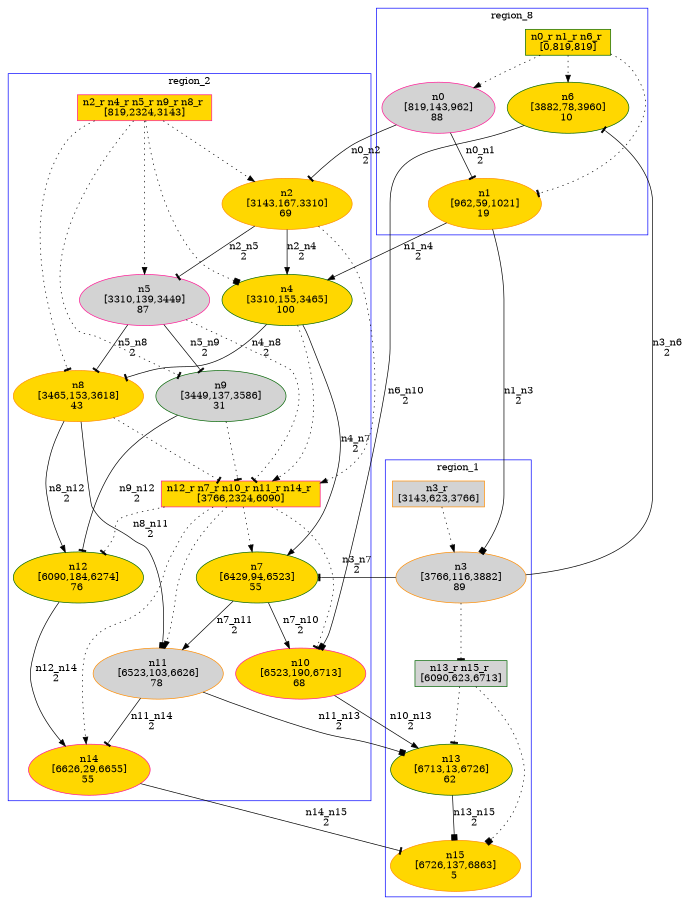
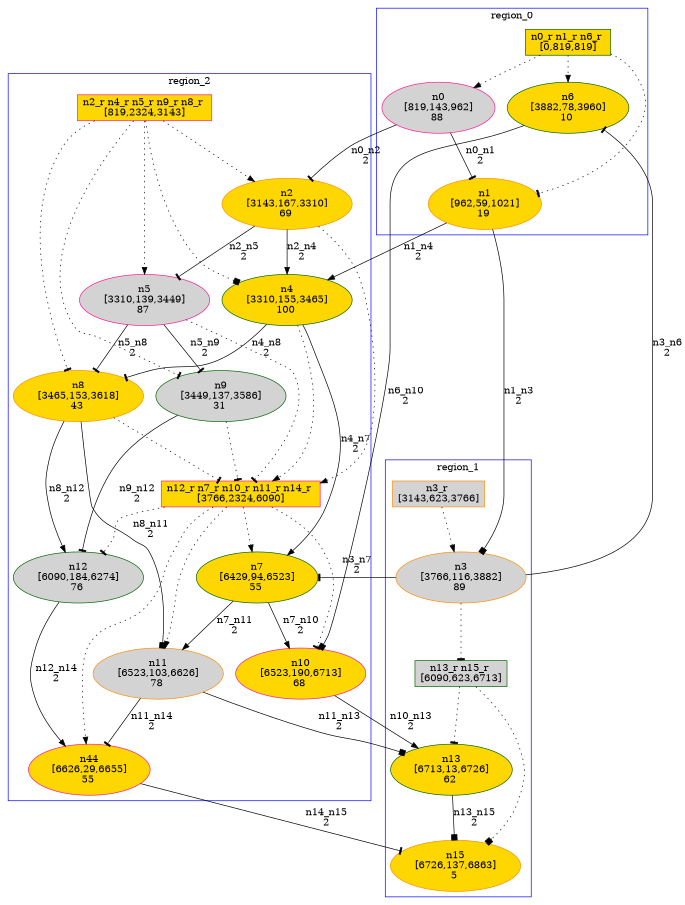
  digraph {
    node [color=darkgreen fillcolor=gold style=filled]
    edge [arrowhead=tee]
    n1 [label="n0_r n1_r n6_r \n[0,819,819]" shape=box]
    n2 [color=deeppink fillcolor=lightgrey label="n0\n[819,143,962]\n88 "]
    n3 [color=darkorange label="n1\n[962,59,1021]\n19 "]
    n4 [label="n6\n[3882,78,3960]\n10 "]
    n5 [color=darkorange fillcolor=lightgrey label="n3_r \n[3143,623,3766]" shape=box]
    n6 [color=darkorange fillcolor=lightgrey label="n3\n[3766,116,3882]\n89 "]
    n7 [fillcolor=lightgrey label="n13_r n15_r \n[6090,623,6713]" shape=box]
    n8 [label="n13\n[6713,13,6726]\n62 "]
    n9 [color=darkorange label="n15\n[6726,137,6863]\n5 "]
    n10 [color=deeppink label="n2_r n4_r n5_r n9_r n8_r \n[819,2324,3143]" shape=box]
    n11 [color=darkorange label="n2\n[3143,167,3310]\n69 "]
    n12 [label="n4\n[3310,155,3465]\n100 "]
    n13 [color=deeppink fillcolor=lightgrey label="n5\n[3310,139,3449]\n87 "]
    n14 [fillcolor=lightgrey label="n9\n[3449,137,3586]\n31 "]
    n15 [color=darkorange label="n8\n[3465,153,3618]\n43 "]
    n16 [color=deeppink label="n12_r n7_r n10_r n11_r n14_r \n[3766,2324,6090]" shape=box]
-   n17 [label="n12\n[6090,184,6274]\n76 "]
+   n17 [fillcolor=lightgrey label="n12\n[6090,184,6274]\n76 "]
    n18 [label="n7\n[6429,94,6523]\n55 "]
    n19 [color=deeppink label="n10\n[6523,190,6713]\n68 "]
    n20 [color=darkorange fillcolor=lightgrey label="n11\n[6523,103,6626]\n78 "]
-   n21 [color=deeppink label="n14\n[6626,29,6655]\n55 "]
+   n21 [color=deeppink label="n44\n[6626,29,6655]\n55 "]
    subgraph cluster_1 {
      color=blue
-     label=region_8
+     label=region_0
      stytle=filled
      n1
      n2
      n3
      n4
    }
    subgraph cluster_2 {
      color=blue
      label=region_1
      stytle=filled
      n5
      n6
      n7
      n8
      n9
    }
    subgraph cluster_3 {
      color=blue
      label=region_2
      stytle=filled
      n10
      n11
      n12
      n13
      n14
      n15
      n16
      n17
      n18
      n19
      n20
      n21
    }
    n1 -> n2 [arrowhead=normal style=dotted]
    n1 -> n3 [style=dotted]
    n1 -> n4 [arrowhead=normal style=dotted]
    n2 -> n3 [label="n0_n1\n2"]
    n2 -> n11 [label="n0_n2\n2"]
    n3 -> n6 [arrowhead=box label="n1_n3\n2"]
    n3 -> n12 [arrowhead=normal label="n1_n4\n2"]
    n4 -> n19 [arrowhead=box label="n6_n10\n2"]
    n5 -> n6 [arrowhead=normal style=dotted]
    n6 -> n4 [label="n3_n6\n2"]
    n6 -> n7 [style=dotted]
    n6 -> n18 [label="n3_n7\n2"]
    n7 -> n8 [style=dotted]
    n7 -> n9 [arrowhead=box style=dotted]
    n8 -> n9 [arrowhead=box label="n13_n15\n2"]
    n10 -> n11 [arrowhead=normal style=dotted]
    n10 -> n12 [arrowhead=box style=dotted]
    n10 -> n13 [arrowhead=normal style=dotted]
    n10 -> n14 [style=dotted]
    n10 -> n15 [style=dotted]
    n11 -> n12 [arrowhead=normal label="n2_n4\n2"]
    n11 -> n13 [label="n2_n5\n2"]
    n11 -> n16 [arrowhead=normal style=dotted]
    n12 -> n15 [label="n4_n8\n2"]
    n12 -> n16 [arrowhead=normal style=dotted]
    n12 -> n18 [arrowhead=normal label="n4_n7\n2"]
    n13 -> n14 [label="n5_n9\n2"]
    n13 -> n15 [label="n5_n8\n2"]
    n13 -> n16 [style=dotted]
    n14 -> n16 [style=dotted]
    n14 -> n17 [label="n9_n12\n2"]
    n15 -> n16 [style=dotted]
    n15 -> n17 [arrowhead=normal label="n8_n12\n2"]
    n15 -> n20 [arrowhead=box label="n8_n11\n2"]
    n16 -> n17 [style=dotted]
    n16 -> n18 [arrowhead=normal style=dotted]
    n16 -> n19 [style=dotted]
    n16 -> n20 [arrowhead=normal style=dotted]
    n16 -> n21 [arrowhead=normal style=dotted]
    n17 -> n21 [arrowhead=normal label="n12_n14\n2"]
    n18 -> n19 [arrowhead=normal label="n7_n10\n2"]
    n18 -> n20 [arrowhead=normal label="n7_n11\n2"]
    n19 -> n8 [arrowhead=normal label="n10_n13\n2"]
    n20 -> n8 [arrowhead=box label="n11_n13\n2"]
    n20 -> n21 [label="n11_n14\n2"]
    n21 -> n9 [label="n14_n15\n2"]
  }
